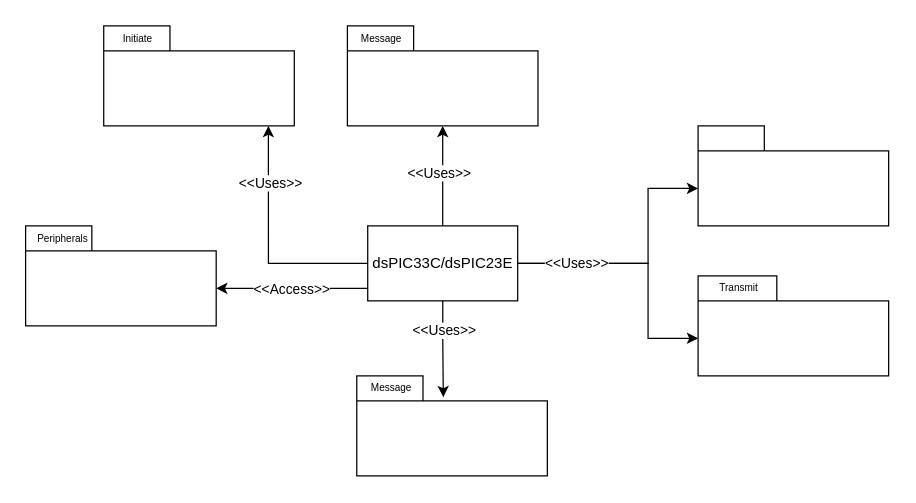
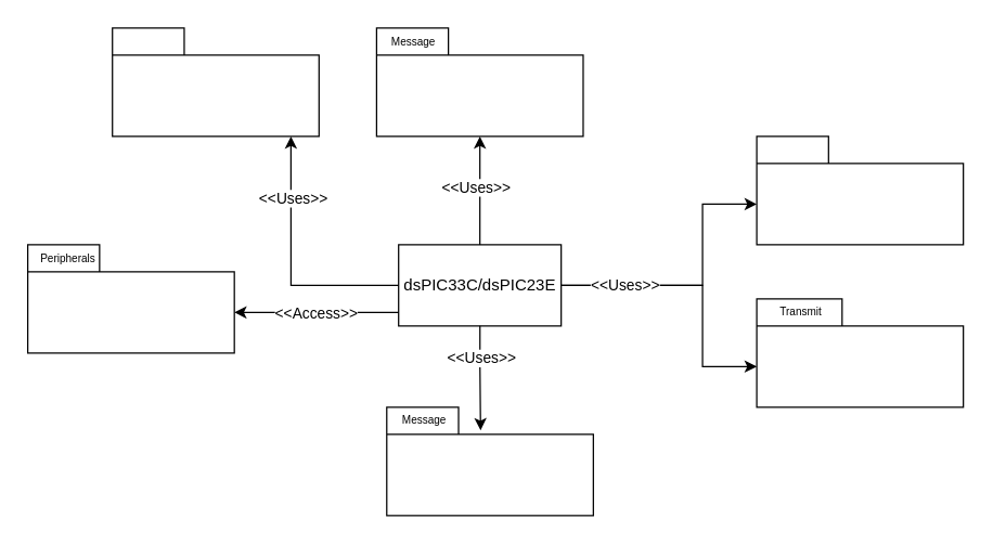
  <mxCell id="0" />
  <mxCell id="1" parent="0" />
  <mxCell id="2" value="" style="shape=folder;fontStyle=1;spacingTop=10;tabWidth=53;tabHeight=20;tabPosition=left;html=1;whiteSpace=wrap;" vertex="1" parent="1"><mxGeometry x="20" y="180" width="152.5" height="80" as="geometry" /></mxCell>
  <mxCell id="3" value="Peripherals" style="text;html=1;strokeColor=none;fillColor=none;align=center;verticalAlign=middle;whiteSpace=wrap;rounded=0;fontSize=8;" vertex="1" parent="1"><mxGeometry x="30" y="180" width="40" height="20" as="geometry" /></mxCell>
  <mxCell id="4" value="dsPIC33C/dsPIC23E" style="rounded=0;whiteSpace=wrap;html=1;" vertex="1" parent="1"><mxGeometry x="293.75" y="180" width="120" height="60" as="geometry" /></mxCell>
  <mxCell id="5" style="edgeStyle=orthogonalEdgeStyle;rounded=0;orthogonalLoop=1;jettySize=auto;html=1;entryX=0;entryY=0;entryDx=152.5;entryDy=50;entryPerimeter=0;" edge="1" parent="1" source="4" target="2"><mxGeometry relative="1" as="geometry"><Array as="points"><mxPoint x="266.25" y="230" /><mxPoint x="266.25" y="230" /></Array></mxGeometry></mxCell>
  <mxCell id="6" value="&amp;lt;&amp;lt;Access&amp;gt;&amp;gt;" style="edgeLabel;html=1;align=center;verticalAlign=middle;resizable=0;points=[];" vertex="1" connectable="0" parent="5"><mxGeometry x="-0.06" y="-2" relative="1" as="geometry"><mxPoint x="-4" y="2" as="offset" /></mxGeometry></mxCell>
  <mxCell id="7" value="" style="shape=folder;fontStyle=1;spacingTop=10;tabWidth=63;tabHeight=20;tabPosition=left;html=1;whiteSpace=wrap;" vertex="1" parent="1"><mxGeometry x="558.12" y="220" width="152.5" height="80" as="geometry" /></mxCell>
  <mxCell id="8" value="Transmit" style="text;html=1;strokeColor=none;fillColor=none;align=center;verticalAlign=middle;whiteSpace=wrap;rounded=0;fontSize=8;" vertex="1" parent="1"><mxGeometry x="570.62" y="220" width="40" height="20" as="geometry" /></mxCell>
  <mxCell id="9" value="" style="shape=folder;fontStyle=1;spacingTop=10;tabWidth=53;tabHeight=20;tabPosition=left;html=1;whiteSpace=wrap;" vertex="1" parent="1"><mxGeometry x="558.12" y="100" width="152.5" height="80" as="geometry" /></mxCell>
  <mxCell id="10" style="edgeStyle=orthogonalEdgeStyle;rounded=0;orthogonalLoop=1;jettySize=auto;html=1;entryX=0;entryY=0;entryDx=0;entryDy=50;entryPerimeter=0;" edge="1" parent="1" source="4" target="9"><mxGeometry relative="1" as="geometry"><Array as="points"><mxPoint x="518.12" y="210" /><mxPoint x="518.12" y="150" /></Array></mxGeometry></mxCell>
  <mxCell id="11" style="edgeStyle=orthogonalEdgeStyle;rounded=0;orthogonalLoop=1;jettySize=auto;html=1;entryX=0;entryY=0;entryDx=0;entryDy=50;entryPerimeter=0;" edge="1" parent="1" source="4" target="7"><mxGeometry relative="1" as="geometry"><Array as="points"><mxPoint x="518.12" y="210" /><mxPoint x="518.12" y="270" /></Array></mxGeometry></mxCell>
  <mxCell id="12" value="&amp;lt;&amp;lt;Uses&amp;gt;&amp;gt;" style="edgeLabel;html=1;align=center;verticalAlign=middle;resizable=0;points=[];" vertex="1" connectable="0" parent="11"><mxGeometry x="-0.536" y="1" relative="1" as="geometry"><mxPoint as="offset" /></mxGeometry></mxCell>
  <mxCell id="13" value="" style="shape=folder;fontStyle=1;spacingTop=10;tabWidth=53;tabHeight=20;tabPosition=left;html=1;whiteSpace=wrap;" vertex="1" parent="1"><mxGeometry x="277.5" y="20" width="152.5" height="80" as="geometry" /></mxCell>
  <mxCell id="14" value="Message" style="text;html=1;strokeColor=none;fillColor=none;align=center;verticalAlign=middle;whiteSpace=wrap;rounded=0;fontSize=8;" vertex="1" parent="1"><mxGeometry x="285" y="20" width="40" height="20" as="geometry" /></mxCell>
  <mxCell id="15" style="edgeStyle=orthogonalEdgeStyle;rounded=0;orthogonalLoop=1;jettySize=auto;html=1;entryX=0.5;entryY=1;entryDx=0;entryDy=0;entryPerimeter=0;" edge="1" parent="1" source="4" target="13"><mxGeometry relative="1" as="geometry" /></mxCell>
  <mxCell id="16" value="&amp;lt;&amp;lt;Uses&amp;gt;&amp;gt;" style="edgeLabel;html=1;align=center;verticalAlign=middle;resizable=0;points=[];" vertex="1" connectable="0" parent="15"><mxGeometry x="0.075" y="4" relative="1" as="geometry"><mxPoint x="1" as="offset" /></mxGeometry></mxCell>
  <mxCell id="17" value="" style="shape=folder;fontStyle=1;spacingTop=10;tabWidth=53;tabHeight=20;tabPosition=left;html=1;whiteSpace=wrap;" vertex="1" parent="1"><mxGeometry x="285" y="300" width="152.5" height="80" as="geometry" /></mxCell>
  <mxCell id="18" value="Message" style="text;html=1;strokeColor=none;fillColor=none;align=center;verticalAlign=middle;whiteSpace=wrap;rounded=0;fontSize=8;" vertex="1" parent="1"><mxGeometry x="292.5" y="300" width="40" height="20" as="geometry" /></mxCell>
  <mxCell id="19" style="edgeStyle=orthogonalEdgeStyle;rounded=0;orthogonalLoop=1;jettySize=auto;html=1;entryX=0.454;entryY=0.213;entryDx=0;entryDy=0;entryPerimeter=0;" edge="1" parent="1" source="4" target="17"><mxGeometry relative="1" as="geometry" /></mxCell>
  <mxCell id="20" value="&amp;lt;&amp;lt;Uses&amp;gt;&amp;gt;" style="edgeLabel;html=1;align=center;verticalAlign=middle;resizable=0;points=[];" vertex="1" connectable="0" parent="19"><mxGeometry x="-0.226" relative="1" as="geometry"><mxPoint y="-6" as="offset" /></mxGeometry></mxCell>
  <mxCell id="21" value="" style="shape=folder;fontStyle=1;spacingTop=10;tabWidth=53;tabHeight=20;tabPosition=left;html=1;whiteSpace=wrap;" vertex="1" parent="1"><mxGeometry x="82.5" y="20" width="152.5" height="80" as="geometry" /></mxCell>
- <mxCell id="22" value="Initiate" style="text;html=1;strokeColor=none;fillColor=none;align=center;verticalAlign=middle;whiteSpace=wrap;rounded=0;fontSize=8;" vertex="1" parent="1"><mxGeometry x="90" y="20" width="40" height="20" as="geometry" /></mxCell>
  <mxCell id="23" style="edgeStyle=orthogonalEdgeStyle;rounded=0;orthogonalLoop=1;jettySize=auto;html=1;entryX=0.864;entryY=1;entryDx=0;entryDy=0;entryPerimeter=0;" edge="1" parent="1" source="4" target="21"><mxGeometry relative="1" as="geometry" /></mxCell>
  <mxCell id="24" value="&amp;lt;&amp;lt;Uses&amp;gt;&amp;gt;" style="edgeLabel;html=1;align=center;verticalAlign=middle;resizable=0;points=[];" vertex="1" connectable="0" parent="23"><mxGeometry x="0.514" y="-1" relative="1" as="geometry"><mxPoint y="-1" as="offset" /></mxGeometry></mxCell>
